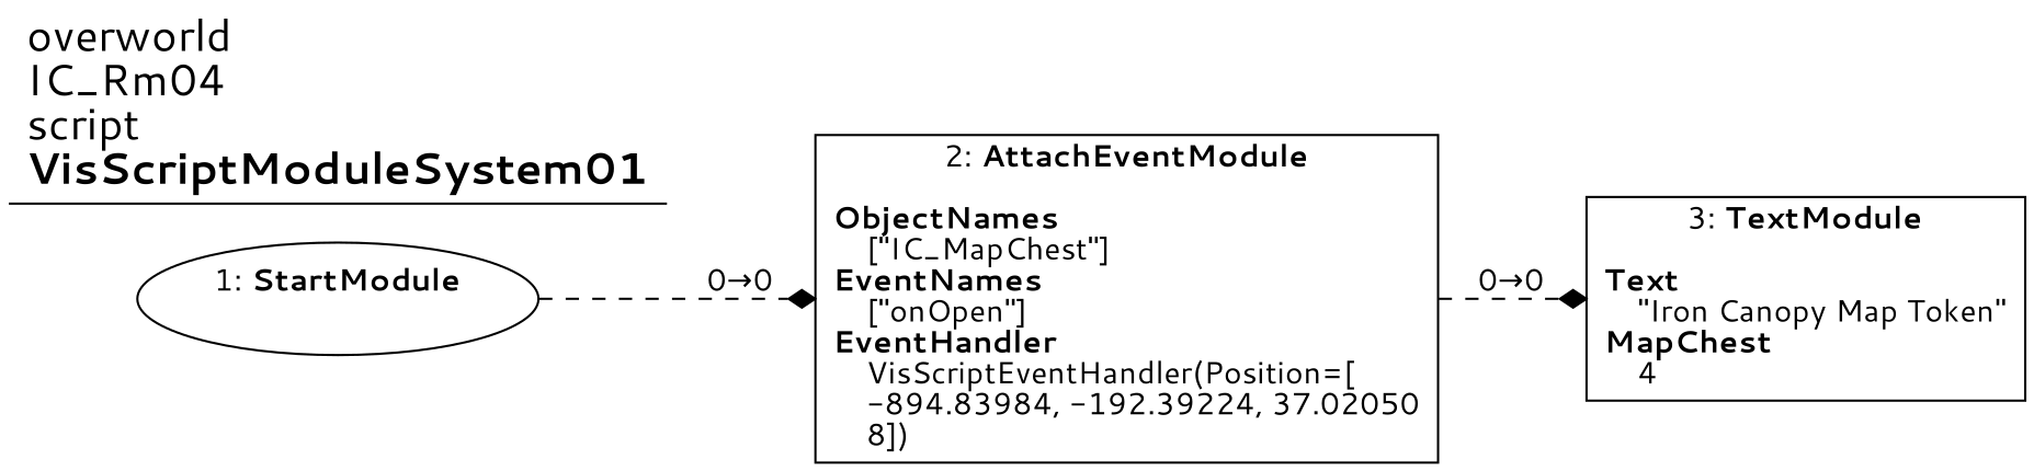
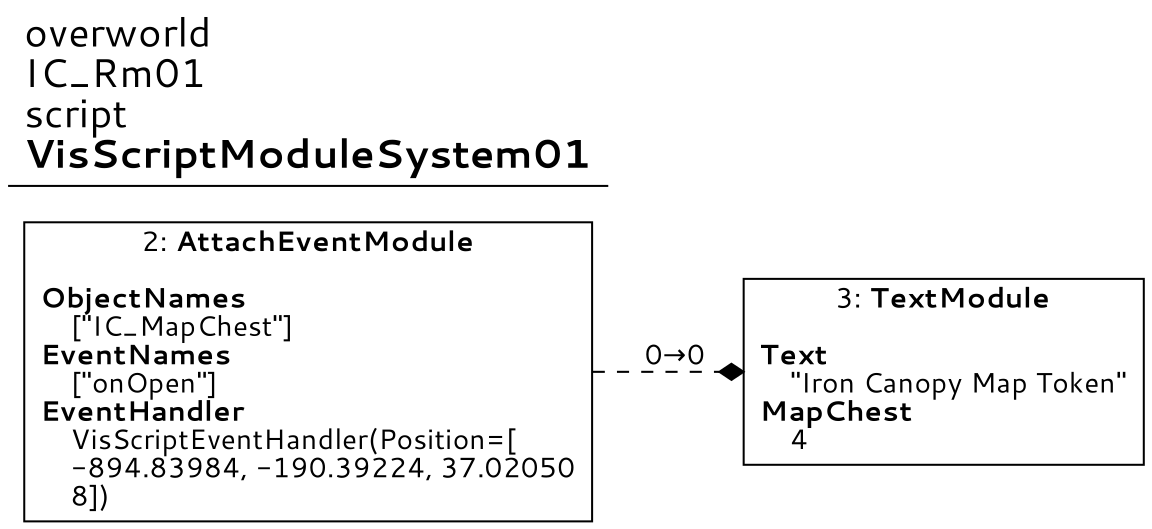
  digraph {
    fontname="Segoe UI"
    rankdir=LR
    splines=spline
    node [fontname="Segoe UI" shape=box]
    edge [arrowhead=diamond fontname="Segoe UI" style=dashed]
-   n1 [label=<1: <b>StartModule</b><br/><br/>> shape=oval]
-   n2 [label=<2: <b>AttachEventModule</b><br/><br/><b>ObjectNames</b><br align="left"/>    [&quot;IC_MapChest&quot;]<br align="left"/><b>EventNames</b><br align="left"/>    [&quot;onOpen&quot;]<br align="left"/><b>EventHandler</b><br align="left"/>    VisScriptEventHandler(Position=[<br align="left"/>    -894.83984, -192.39224, 37.02050<br align="left"/>    8])<br align="left"/>>]
+   n2 [label=<2: <b>AttachEventModule</b><br/><br/><b>ObjectNames</b><br align="left"/>    [&quot;IC_MapChest&quot;]<br align="left"/><b>EventNames</b><br align="left"/>    [&quot;onOpen&quot;]<br align="left"/><b>EventHandler</b><br align="left"/>    VisScriptEventHandler(Position=[<br align="left"/>    -894.83984, -190.39224, 37.02050<br align="left"/>    8])<br align="left"/>>]
    n3 [label=<3: <b>TextModule</b><br/><br/><b>Text</b><br align="left"/>    &quot;Iron Canopy Map Token&quot;<br align="left"/><b>MapChest</b><br align="left"/>    4<br align="left"/>>]
-   n4 [label=<<font point-size="20">overworld<br align="left"/>IC_Rm04<br align="left"/>script<br align="left"/><b>VisScriptModuleSystem01</b><br align="left"/></font>> shape=underline]
-   n1 -> n2 [label="0→0"]
+   n4 [label=<<font point-size="20">overworld<br align="left"/>IC_Rm01<br align="left"/>script<br align="left"/><b>VisScriptModuleSystem01</b><br align="left"/></font>> shape=underline]
    n2 -> n3 [label="0→0"]
  }
